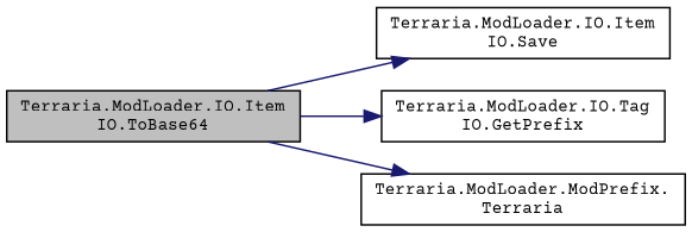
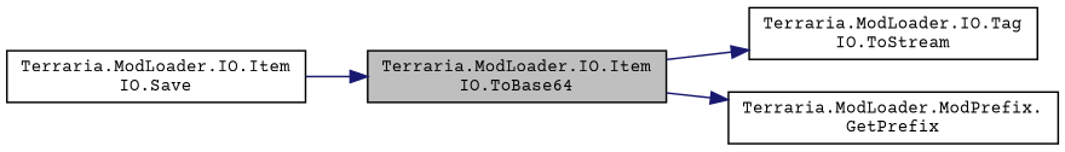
  digraph {
    fontname="Courier Prime"
    rankdir=LR
    node [color=black fillcolor=white fontname="Courier Prime" fontsize=10 shape=record style=filled]
    edge [color=midnightblue fontname="Courier Prime" fontsize=10 labelfontname=Helvetica labelfontsize=10 style=solid]
    n1 [fillcolor=grey75 fontcolor=black height=0.2 label="Terraria.ModLoader.IO.Item\lIO.ToBase64" width=0.4]
    n2 [height=0.2 label="Terraria.ModLoader.IO.Item\lIO.Save" width=0.4]
-   n3 [height=0.2 label="Terraria.ModLoader.IO.Tag\lIO.GetPrefix" width=0.4]
-   n4 [height=0.2 label="Terraria.ModLoader.ModPrefix.\lTerraria" width=0.4]
-   n1 -> n2
+   n3 [height=0.2 label="Terraria.ModLoader.IO.Tag\lIO.ToStream" width=0.4]
+   n4 [height=0.2 label="Terraria.ModLoader.ModPrefix.\lGetPrefix" width=0.4]
+   n2 -> n1
    n1 -> n3
    n1 -> n4
  }
